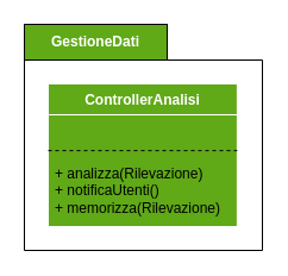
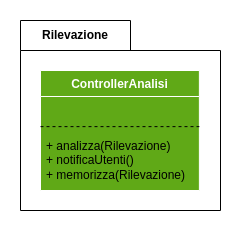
  <mxCell id="0" />
  <mxCell id="1" parent="0" />
- <mxCell id="2" value="Package" style="shape=folder;fontStyle=1;tabWidth=110;tabHeight=30;tabPosition=left;html=1;boundedLbl=1;labelInHeader=1;container=1;collapsible=0;whiteSpace=wrap;movable=1;resizable=1;rotatable=1;deletable=1;editable=1;locked=0;connectable=1;" vertex="1" parent="1"><mxGeometry x="20" y="20" width="200" height="190" as="geometry" /></mxCell>
+ <mxCell id="2" value="Rilevazione" style="shape=folder;fontStyle=1;tabWidth=110;tabHeight=30;tabPosition=left;html=1;boundedLbl=1;labelInHeader=1;container=1;collapsible=0;whiteSpace=wrap;movable=1;resizable=1;rotatable=1;deletable=1;editable=1;locked=0;connectable=1;" vertex="1" parent="1"><mxGeometry x="20" y="20" width="200" height="190" as="geometry" /></mxCell>
  <mxCell id="3" value="" style="html=1;strokeColor=none;resizeWidth=1;resizeHeight=1;fillColor=none;part=1;connectable=0;allowArrows=0;deletable=0;whiteSpace=wrap;" vertex="1" parent="2"><mxGeometry width="150" height="107.949" relative="1" as="geometry"><mxPoint y="30" as="offset" /></mxGeometry></mxCell>
  <mxCell id="4" value="ControllerAnalisi" style="swimlane;fontStyle=1;align=center;verticalAlign=top;childLayout=stackLayout;horizontal=1;startSize=26;horizontalStack=0;resizeParent=1;resizeParentMax=0;resizeLast=0;collapsible=1;marginBottom=0;whiteSpace=wrap;html=1;fillColor=#60A917;swimlaneFillColor=#60A917;strokeColor=#FFFFFF;fontColor=#FFFFFF;movable=0;resizable=0;rotatable=0;deletable=0;editable=0;locked=1;connectable=0;" vertex="1" parent="2"><mxGeometry x="20" y="50.0" width="158.89" height="120" as="geometry" /></mxCell>
  <mxCell id="5" style="line;strokeWidth=1;fillColor=none;align=left;verticalAlign=bottom;spacingTop=-1;spacingLeft=3;spacingRight=3;rotatable=0;labelPosition=right;points=[];portConstraint=eastwest;strokeColor=none;dashed=1;perimeterSpacing=0;noLabel=0;" vertex="1" parent="4"><mxGeometry y="26" width="158.89" height="24" as="geometry" /></mxCell>
  <mxCell id="6" style="line;strokeWidth=1;fillColor=none;align=left;verticalAlign=bottom;spacingTop=-1;spacingLeft=3;spacingRight=3;rotatable=0;labelPosition=right;points=[];portConstraint=eastwest;strokeColor=default;dashed=1;perimeterSpacing=0;noLabel=0;" vertex="1" parent="4"><mxGeometry y="50" width="158.89" height="12.25" as="geometry" /></mxCell>
  <mxCell id="7" value="+ analizza(Rilevazione)&lt;div&gt;+ notificaUtenti()&lt;/div&gt;&lt;div&gt;+ memorizza(Rilevazione)&lt;/div&gt;" style="text;strokeColor=none;fillColor=none;align=left;verticalAlign=top;spacingLeft=4;spacingRight=4;overflow=hidden;rotatable=0;points=[[0,0.5],[1,0.5]];portConstraint=eastwest;whiteSpace=wrap;html=1;" vertex="1" parent="4"><mxGeometry y="62.25" width="158.89" height="57.75" as="geometry" /></mxCell>
- <mxCell id="8" value="&lt;font style=&quot;color: rgb(255, 255, 255);&quot;&gt;GestioneDati&lt;/font&gt;" style="fontStyle=1;whiteSpace=wrap;html=1;fillColor=#60A917;" vertex="1" parent="2"><mxGeometry width="120" height="30" as="geometry" /></mxCell>
